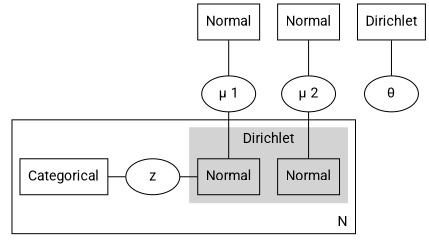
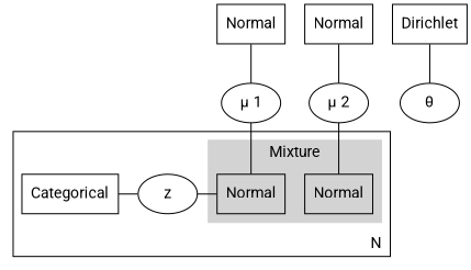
  graph {
    compound=true
    fontname=Roboto
    node [fontname=Roboto shape=box]
    edge [fontname=Roboto]
    n1 [label=z shape=ellipse]
    n2 [label=Categorical]
    n3 [label=Normal]
    n4 [label=Normal]
    n5 [label=Dirichlet]
    n6 [label="&theta;" shape=ellipse]
    n7 [label="&mu; 1" shape=ellipse]
    n8 [label="&mu; 2" shape=ellipse]
    n9 [label=Normal]
    n10 [label=Normal]
    subgraph cluster_1 {
      label=N
      labeljust=r
      labelloc=b
      subgraph sub_2 {
        label=N
        labeljust=r
        labelloc=b
        rank=same
        n1
        n2
      }
      subgraph cluster_3 {
        color=lightgray
-       label=Dirichlet
+       label=Mixture
        labeljust=c
        labelloc=t
        style=filled
        n3
        n4
      }
    }
    n1 -- n3 [constraint=false]
    n2 -- n1
    n5 -- n6
    n7 -- n3
    n8 -- n4
    n9 -- n7
    n10 -- n8
  }
